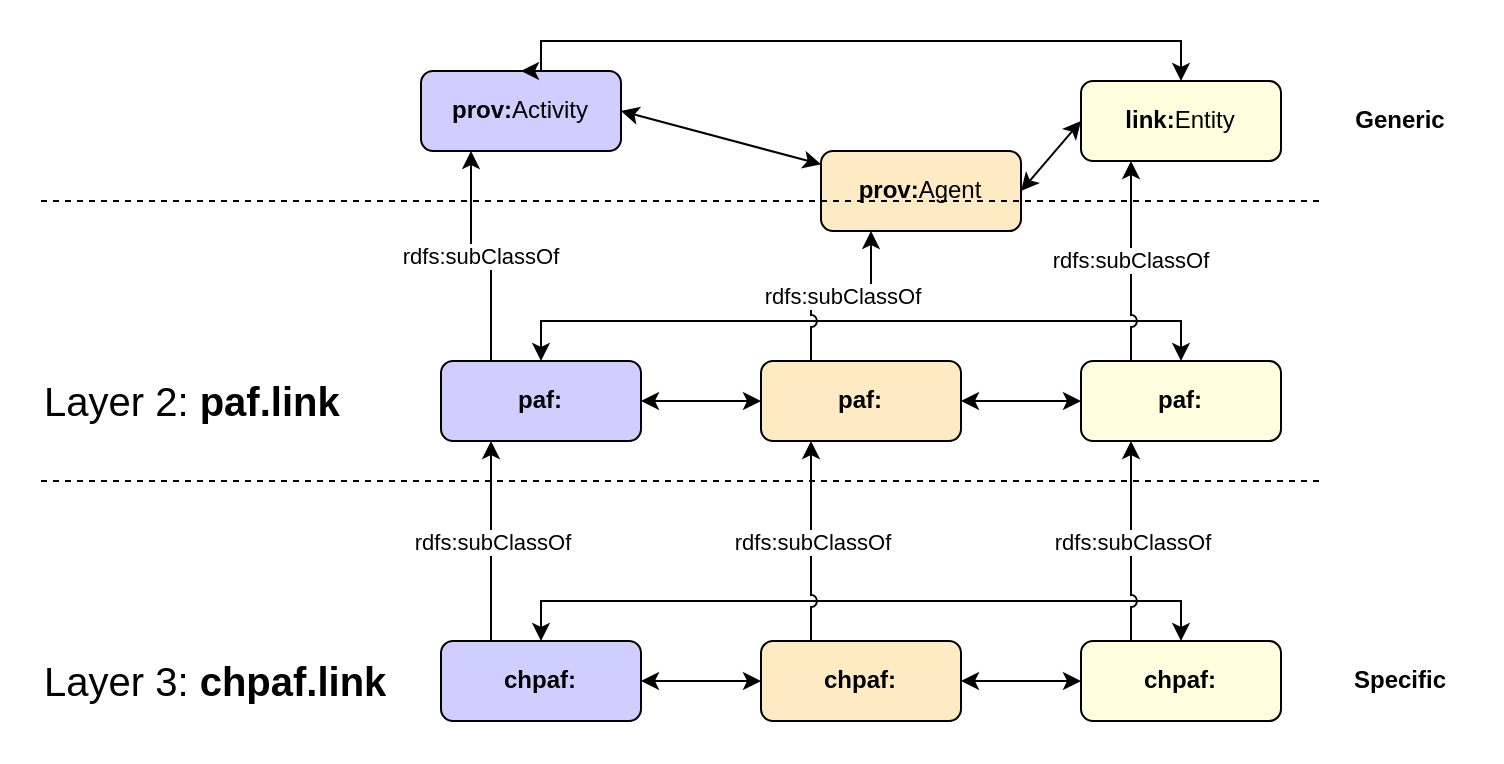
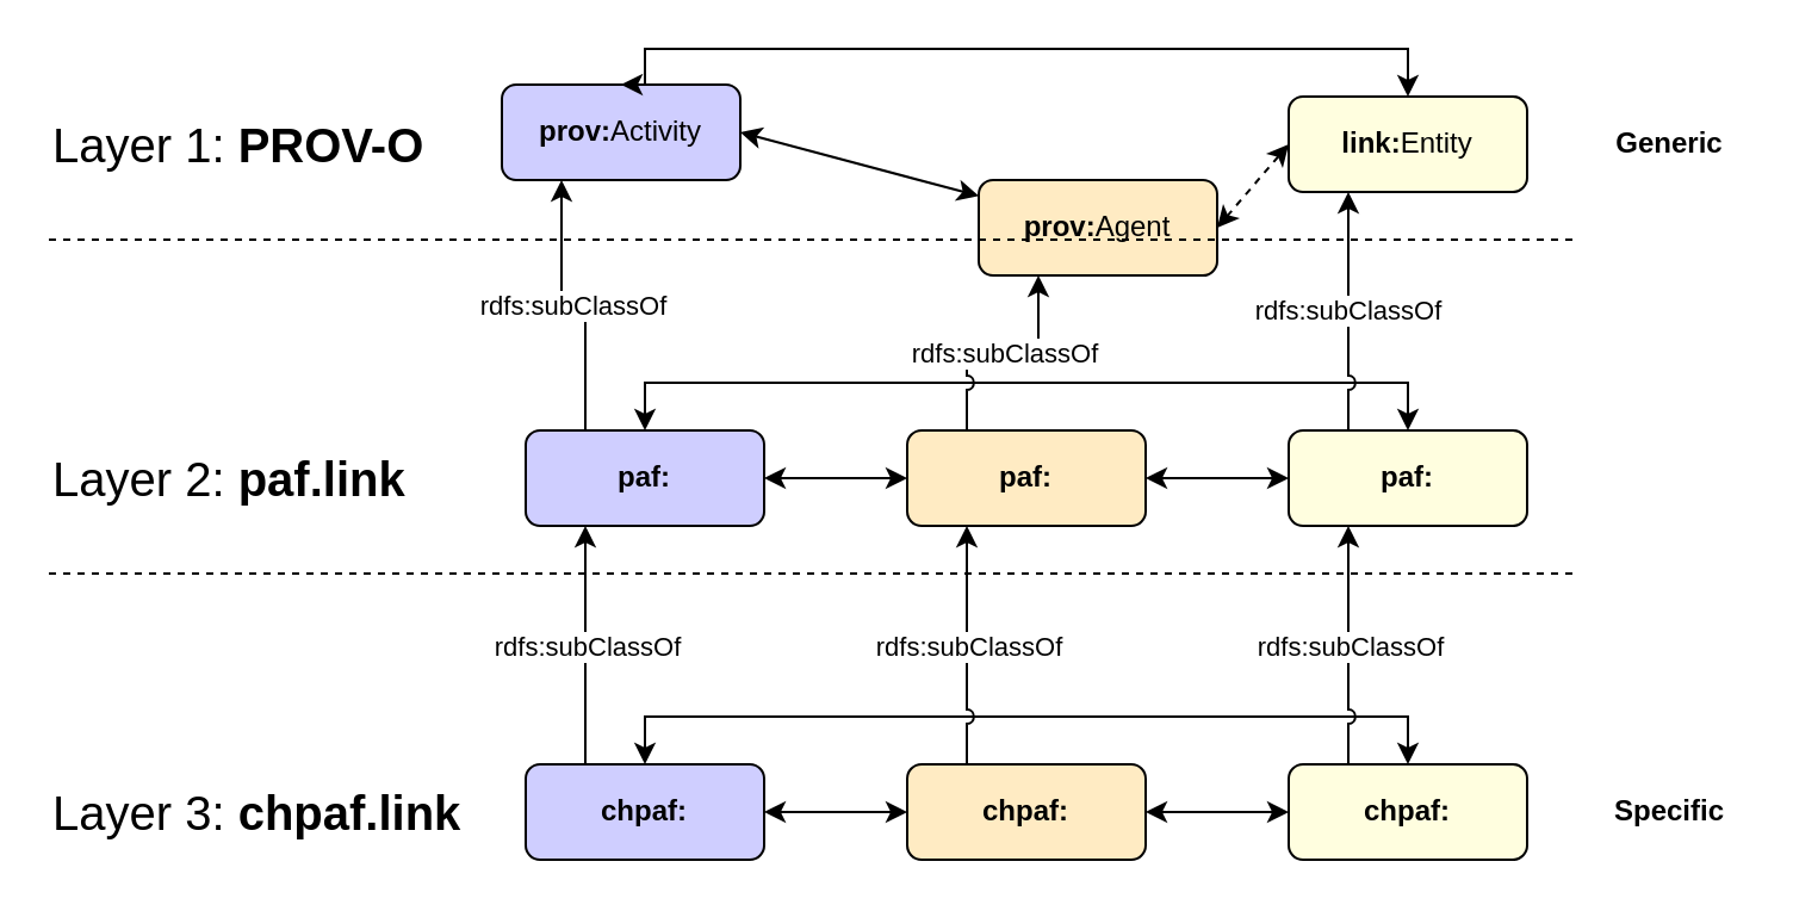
  <mxCell id="0" />
  <mxCell id="1" parent="0" />
  <mxCell id="2" style="edgeStyle=none;html=1;exitX=1;exitY=0.5;exitDx=0;exitDy=0;startArrow=classic;startFill=1;" edge="1" parent="1" source="3" target="11"><mxGeometry relative="1" as="geometry" /></mxCell>
  <mxCell id="3" value="&lt;b&gt;prov:&lt;/b&gt;Activity" style="rounded=1;whiteSpace=wrap;html=1;labelBackgroundColor=none;fontColor=none;fillColor=#cfceff;fontSize=12;" parent="1" vertex="1"><mxGeometry x="210" y="35" width="100" height="40" as="geometry" /></mxCell>
  <mxCell id="4" value="&lt;b&gt;link:&lt;/b&gt;Entity" style="rounded=1;whiteSpace=wrap;html=1;labelBackgroundColor=none;fontColor=none;fillColor=#FFFEDF;fontSize=12;" parent="1" vertex="1"><mxGeometry x="540" y="40" width="100" height="40" as="geometry" /></mxCell>
+ <mxCell id="5" value="Layer 1: &lt;b&gt;PROV-O&lt;/b&gt;" style="text;align=left;html=1;verticalAlign=middle;whiteSpace=wrap;rounded=0;labelBackgroundColor=none;fontSize=20;" parent="1" vertex="1"><mxGeometry x="20" y="40" width="170" height="40" as="geometry" /></mxCell>
  <mxCell id="6" value="Layer 2: &lt;b&gt;paf.link&lt;/b&gt;" style="text;strokeColor=none;align=left;fillColor=none;html=1;verticalAlign=middle;whiteSpace=wrap;rounded=0;labelBackgroundColor=none;fontSize=20;fontColor=none;" parent="1" vertex="1"><mxGeometry x="20" y="180" width="170" height="40" as="geometry" /></mxCell>
  <mxCell id="7" value="Layer 3: &lt;b&gt;chpaf.link&lt;/b&gt;" style="text;strokeColor=none;align=left;fillColor=none;html=1;verticalAlign=middle;whiteSpace=wrap;rounded=0;labelBackgroundColor=none;fontSize=20;fontColor=none;" parent="1" vertex="1"><mxGeometry x="20" y="320" width="200" height="40" as="geometry" /></mxCell>
  <mxCell id="8" value="&lt;b&gt;Specific&lt;/b&gt;" style="text;html=1;strokeColor=none;fillColor=none;align=center;verticalAlign=middle;whiteSpace=wrap;rounded=0;" parent="1" vertex="1"><mxGeometry x="670" y="325" width="60" height="30" as="geometry" /></mxCell>
  <mxCell id="9" value="&lt;b&gt;Generic&lt;/b&gt;" style="text;html=1;strokeColor=none;fillColor=none;align=center;verticalAlign=middle;whiteSpace=wrap;rounded=0;" parent="1" vertex="1"><mxGeometry x="670" y="45" width="60" height="30" as="geometry" /></mxCell>
- <mxCell id="10" style="edgeStyle=none;html=1;exitX=1;exitY=0.5;exitDx=0;exitDy=0;entryX=0;entryY=0.5;entryDx=0;entryDy=0;startArrow=classic;startFill=1;" edge="1" parent="1" source="11" target="4"><mxGeometry relative="1" as="geometry" /></mxCell>
+ <mxCell id="10" style="edgeStyle=none;html=1;exitX=1;exitY=0.5;exitDx=0;exitDy=0;entryX=0;entryY=0.5;entryDx=0;entryDy=0;startArrow=classic;startFill=1;dashed=1;" edge="1" parent="1" source="11" target="4"><mxGeometry relative="1" as="geometry" /></mxCell>
  <mxCell id="11" value="&lt;b&gt;prov:&lt;/b&gt;Agent" style="rounded=1;whiteSpace=wrap;html=1;labelBackgroundColor=none;fontColor=none;fillColor=#ffebc3;fontSize=12;" parent="1" vertex="1"><mxGeometry x="410" y="75" width="100" height="40" as="geometry" /></mxCell>
  <mxCell id="12" style="edgeStyle=orthogonalEdgeStyle;html=1;exitX=0.5;exitY=0;exitDx=0;exitDy=0;startArrow=classic;startFill=1;entryX=0.5;entryY=0;entryDx=0;entryDy=0;rounded=0;" edge="1" parent="1" source="3" target="4"><mxGeometry relative="1" as="geometry"><mxPoint x="330" y="70" as="sourcePoint" /><mxPoint x="390" y="70" as="targetPoint" /><Array as="points"><mxPoint x="270" y="20" /><mxPoint x="590" y="20" /></Array></mxGeometry></mxCell>
  <mxCell id="13" style="edgeStyle=none;html=1;exitX=1;exitY=0.5;exitDx=0;exitDy=0;startArrow=classic;startFill=1;" edge="1" parent="1" source="15" target="18"><mxGeometry relative="1" as="geometry" /></mxCell>
  <mxCell id="14" value="rdfs:subClassOf" style="edgeStyle=orthogonalEdgeStyle;rounded=0;html=1;exitX=0.25;exitY=0;exitDx=0;exitDy=0;entryX=0.25;entryY=1;entryDx=0;entryDy=0;startArrow=none;startFill=0;" edge="1" parent="1" source="15" target="3"><mxGeometry relative="1" as="geometry" /></mxCell>
  <mxCell id="15" value="&lt;b&gt;paf:&lt;/b&gt;" style="rounded=1;whiteSpace=wrap;html=1;labelBackgroundColor=none;fontColor=none;fillColor=#cfceff;fontSize=12;" vertex="1" parent="1"><mxGeometry x="220" y="180" width="100" height="40" as="geometry" /></mxCell>
  <mxCell id="16" value="&lt;b&gt;paf:&lt;/b&gt;" style="rounded=1;whiteSpace=wrap;html=1;labelBackgroundColor=none;fontColor=none;fillColor=#FFFEDF;fontSize=12;" vertex="1" parent="1"><mxGeometry x="540" y="180" width="100" height="40" as="geometry" /></mxCell>
  <mxCell id="17" style="edgeStyle=none;html=1;exitX=1;exitY=0.5;exitDx=0;exitDy=0;entryX=0;entryY=0.5;entryDx=0;entryDy=0;startArrow=classic;startFill=1;" edge="1" parent="1" source="18" target="16"><mxGeometry relative="1" as="geometry" /></mxCell>
  <mxCell id="18" value="&lt;b&gt;paf:&lt;/b&gt;" style="rounded=1;whiteSpace=wrap;html=1;labelBackgroundColor=none;fontColor=none;fillColor=#ffebc3;fontSize=12;" vertex="1" parent="1"><mxGeometry x="380" y="180" width="100" height="40" as="geometry" /></mxCell>
  <mxCell id="19" style="edgeStyle=orthogonalEdgeStyle;html=1;exitX=0.5;exitY=0;exitDx=0;exitDy=0;startArrow=classic;startFill=1;entryX=0.5;entryY=0;entryDx=0;entryDy=0;rounded=0;" edge="1" parent="1" source="15" target="16"><mxGeometry relative="1" as="geometry"><mxPoint x="330" y="210" as="sourcePoint" /><mxPoint x="390" y="210" as="targetPoint" /><Array as="points"><mxPoint x="270" y="160" /><mxPoint x="590" y="160" /></Array></mxGeometry></mxCell>
  <mxCell id="20" value="rdfs:subClassOf" style="edgeStyle=orthogonalEdgeStyle;rounded=0;html=1;exitX=0.25;exitY=0;exitDx=0;exitDy=0;entryX=0.25;entryY=1;entryDx=0;entryDy=0;startArrow=none;startFill=0;jumpStyle=arc;" edge="1" parent="1" source="18" target="11"><mxGeometry relative="1" as="geometry" /></mxCell>
  <mxCell id="21" value="rdfs:subClassOf" style="edgeStyle=orthogonalEdgeStyle;rounded=0;html=1;exitX=0.25;exitY=0;exitDx=0;exitDy=0;entryX=0.25;entryY=1;entryDx=0;entryDy=0;startArrow=none;startFill=0;jumpStyle=arc;" edge="1" parent="1" source="16" target="4"><mxGeometry relative="1" as="geometry" /></mxCell>
  <mxCell id="22" value="" style="endArrow=none;dashed=1;html=1;strokeWidth=1;fontSize=20;fontColor=none;" parent="1" edge="1"><mxGeometry width="50" height="50" relative="1" as="geometry"><mxPoint x="20" y="100" as="sourcePoint" /><mxPoint x="660" y="100" as="targetPoint" /></mxGeometry></mxCell>
  <mxCell id="23" style="edgeStyle=none;html=1;exitX=1;exitY=0.5;exitDx=0;exitDy=0;startArrow=classic;startFill=1;" edge="1" parent="1" source="25" target="28"><mxGeometry relative="1" as="geometry" /></mxCell>
  <mxCell id="24" value="rdfs:subClassOf" style="edgeStyle=orthogonalEdgeStyle;rounded=0;html=1;exitX=0.25;exitY=0;exitDx=0;exitDy=0;entryX=0.25;entryY=1;entryDx=0;entryDy=0;startArrow=none;startFill=0;" edge="1" parent="1" source="25"><mxGeometry relative="1" as="geometry"><mxPoint x="245" y="220" as="targetPoint" /></mxGeometry></mxCell>
  <mxCell id="25" value="&lt;b&gt;chpaf:&lt;/b&gt;" style="rounded=1;whiteSpace=wrap;html=1;labelBackgroundColor=none;fontColor=none;fillColor=#cfceff;fontSize=12;" vertex="1" parent="1"><mxGeometry x="220" y="320" width="100" height="40" as="geometry" /></mxCell>
  <mxCell id="26" value="&lt;b&gt;chpaf:&lt;/b&gt;" style="rounded=1;whiteSpace=wrap;html=1;labelBackgroundColor=none;fontColor=none;fillColor=#FFFEDF;fontSize=12;" vertex="1" parent="1"><mxGeometry x="540" y="320" width="100" height="40" as="geometry" /></mxCell>
  <mxCell id="27" style="edgeStyle=none;html=1;exitX=1;exitY=0.5;exitDx=0;exitDy=0;entryX=0;entryY=0.5;entryDx=0;entryDy=0;startArrow=classic;startFill=1;" edge="1" parent="1" source="28" target="26"><mxGeometry relative="1" as="geometry" /></mxCell>
  <mxCell id="28" value="&lt;b&gt;chpaf:&lt;/b&gt;" style="rounded=1;whiteSpace=wrap;html=1;labelBackgroundColor=none;fontColor=none;fillColor=#ffebc3;fontSize=12;" vertex="1" parent="1"><mxGeometry x="380" y="320" width="100" height="40" as="geometry" /></mxCell>
  <mxCell id="29" style="edgeStyle=orthogonalEdgeStyle;html=1;exitX=0.5;exitY=0;exitDx=0;exitDy=0;startArrow=classic;startFill=1;entryX=0.5;entryY=0;entryDx=0;entryDy=0;rounded=0;" edge="1" parent="1" source="25" target="26"><mxGeometry relative="1" as="geometry"><mxPoint x="330" y="350" as="sourcePoint" /><mxPoint x="390" y="350" as="targetPoint" /><Array as="points"><mxPoint x="270" y="300" /><mxPoint x="590" y="300" /></Array></mxGeometry></mxCell>
  <mxCell id="30" value="rdfs:subClassOf" style="edgeStyle=orthogonalEdgeStyle;rounded=0;html=1;exitX=0.25;exitY=0;exitDx=0;exitDy=0;entryX=0.25;entryY=1;entryDx=0;entryDy=0;startArrow=none;startFill=0;jumpStyle=arc;" edge="1" parent="1" source="28"><mxGeometry relative="1" as="geometry"><mxPoint x="405" y="220" as="targetPoint" /></mxGeometry></mxCell>
  <mxCell id="31" value="rdfs:subClassOf" style="edgeStyle=orthogonalEdgeStyle;rounded=0;html=1;exitX=0.25;exitY=0;exitDx=0;exitDy=0;entryX=0.25;entryY=1;entryDx=0;entryDy=0;startArrow=none;startFill=0;jumpStyle=arc;" edge="1" parent="1" source="26"><mxGeometry relative="1" as="geometry"><mxPoint x="565" y="220" as="targetPoint" /></mxGeometry></mxCell>
  <mxCell id="32" value="" style="endArrow=none;dashed=1;html=1;strokeWidth=1;fontSize=20;fontColor=none;" parent="1" edge="1"><mxGeometry width="50" height="50" relative="1" as="geometry"><mxPoint x="20" y="240" as="sourcePoint" /><mxPoint x="660" y="240" as="targetPoint" /></mxGeometry></mxCell>
